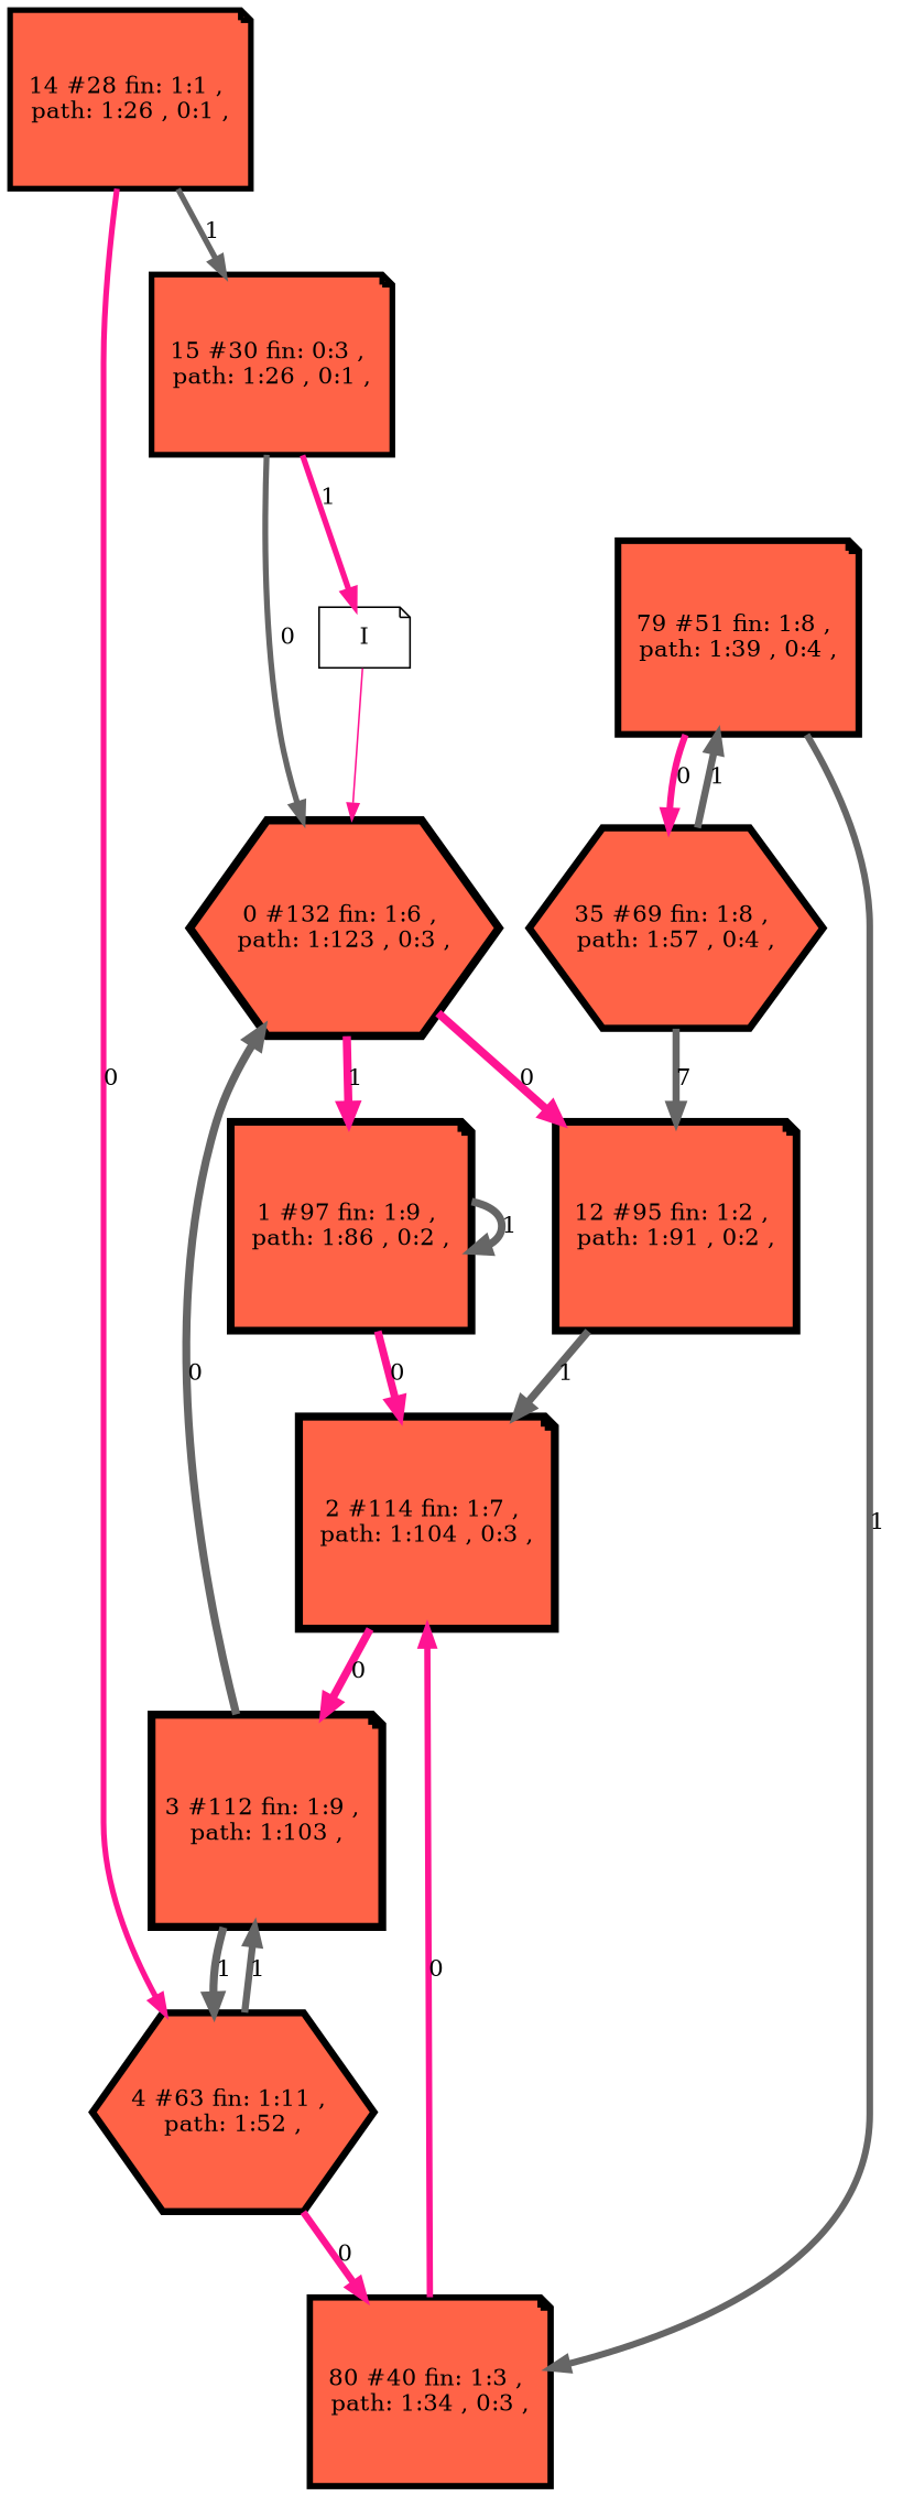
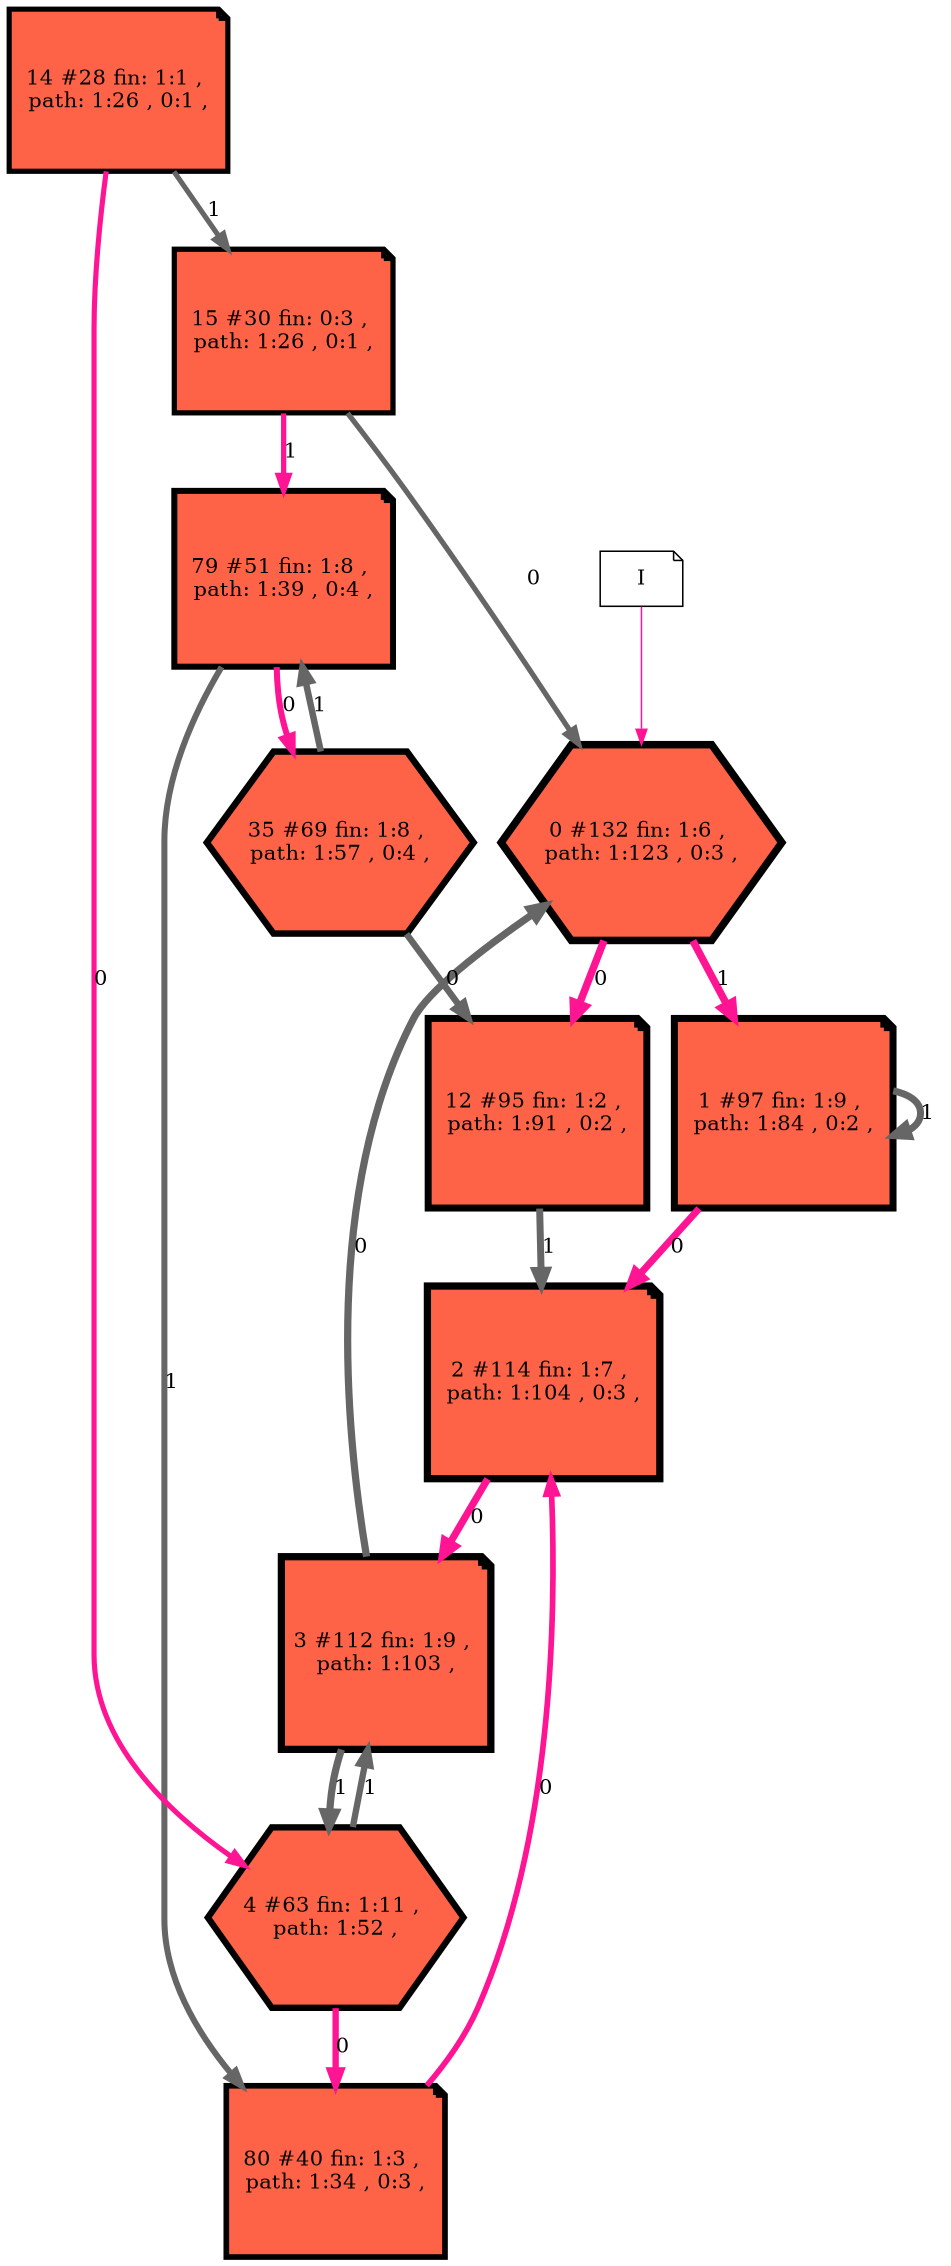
  digraph {
    node [fillcolor=tomato shape=note style=filled]
    edge [color=deeppink penwidth=4.89035]
    n1 [height=1.77332 label="0 #132 fin: 1:6 , \n path: 1:123 , 0:3 , " penwidth=4.89035 shape=hexagon width=1.77332]
-   n2 [height=1.72008 label="1 #97 fin: 1:9 , \n path: 1:86 , 0:2 , " penwidth=4.58497 width=1.72008]
+   n2 [height=1.72008 label="1 #97 fin: 1:9 , \n path: 1:84 , 0:2 , " penwidth=4.58497 width=1.72008]
    n3 [height=1.71638 label="12 #95 fin: 1:2 , \n path: 1:91 , 0:2 , " penwidth=4.56435 width=1.71638]
    n4 [height=1.74832 label="2 #114 fin: 1:7 , \n path: 1:104 , 0:3 , " penwidth=4.74493 width=1.74832]
    I [fillcolor="" style=""]
    n6 [height=1.74526 label="3 #112 fin: 1:9 , \n path: 1:103 , " penwidth=4.72739 width=1.74526]
    n7 [height=1.65794 label="35 #69 fin: 1:8 , \n path: 1:57 , 0:4 , " penwidth=4.2485 shape=hexagon width=1.65794]
    n8 [height=1.59964 label="79 #51 fin: 1:8 , \n path: 1:39 , 0:4 , " penwidth=3.95124 width=1.59964]
    n9 [height=1.64072 label="4 #63 fin: 1:11 , \n path: 1:52 , " penwidth=4.15888 shape=hexagon width=1.64072]
    n10 [height=1.47414 label="14 #28 fin: 1:1 , \n path: 1:26 , 0:1 , " penwidth=3.3673 width=1.47414]
    n11 [height=1.4893 label="15 #30 fin: 0:3 , \n path: 1:26 , 0:1 , " penwidth=3.43399 width=1.4893]
    n12 [height=1.55045 label="80 #40 fin: 1:3 , \n path: 1:34 , 0:3 , " penwidth=3.71357 width=1.55045]
    n1 -> n2 [label="1 "]
    n1 -> n3 [label="0 "]
    n2 -> n2 [color=gray40 label="1 " penwidth=4.58497]
    n2 -> n4 [label="0 " penwidth=4.58497]
    n3 -> n4 [color=gray40 label="1 " penwidth=4.56435]
    n4 -> n6 [label="0 " penwidth=4.74493]
    I -> n1 [penwidth=""]
    n6 -> n1 [color=gray40 label="0 " penwidth=4.72739]
    n6 -> n9 [color=gray40 label="1 " penwidth=4.72739]
-   n7 -> n3 [color=gray40 label="7 " penwidth=4.2485]
+   n7 -> n3 [color=gray40 label="0 " penwidth=4.2485]
    n7 -> n8 [color=gray40 label="1 " penwidth=4.2485]
    n8 -> n7 [label="0 " penwidth=3.95124]
    n8 -> n12 [color=gray40 label="1 " penwidth=3.95124]
    n9 -> n6 [color=gray40 label="1 " penwidth=4.15888]
    n9 -> n12 [label="0 " penwidth=4.15888]
    n10 -> n9 [label="0 " penwidth=3.3673]
    n10 -> n11 [color=gray40 label="1 " penwidth=3.3673]
    n11 -> n1 [color=gray40 label="0 " penwidth=3.43399]
-   n11 -> I [label="1 " penwidth=3.43399]
+   n11 -> n8 [label="1 " penwidth=3.43399]
    n12 -> n4 [label="0 " penwidth=3.71357]
  }
